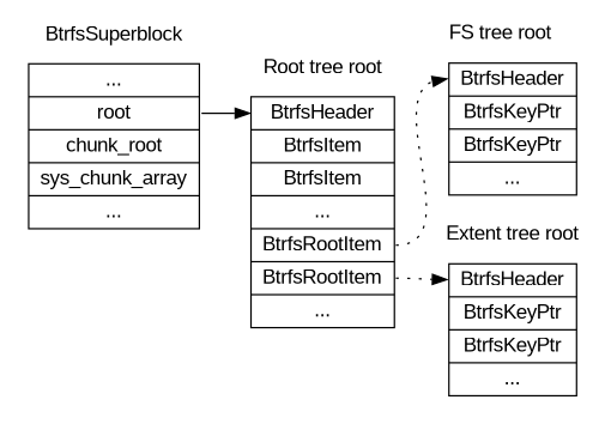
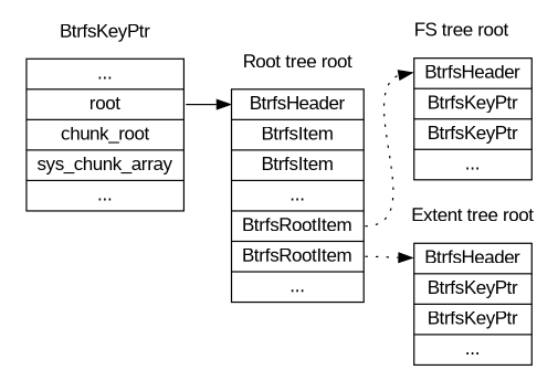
  digraph {
    rankdir=LR
    fontname="Liberation Sans"
    node [shape=record fontname="Liberation Sans"]
    edge [headport=f0 style=dotted fontname="Liberation Sans"]
    n1 [height=.1 label="<f0> BtrfsHeader | <f1> BtrfsItem | <f2> BtrfsItem | <f3> ... | <f4> BtrfsRootItem | <f5> BtrfsRootItem | <f6> ..."]
    n2 [height=.1 label="<f0> ... | <f1> root | <f2> chunk_root | <f3> sys_chunk_array  | <f4> ..."]
    n3 [height=.1 label="<f0> BtrfsHeader | <f1> BtrfsKeyPtr | <f2> BtrfsKeyPtr | <f3> ..."]
    n4 [height=.1 label="<f0> BtrfsHeader | <f1> BtrfsKeyPtr | <f2> BtrfsKeyPtr | <f3> ..."]
    subgraph cluster_1 {
      label="Root tree root"
      pencolor=transparent
      n1
    }
    subgraph cluster_2 {
-     label=BtrfsSuperblock
+     label=BtrfsKeyPtr
      pencolor=transparent
      n2
    }
    subgraph cluster_3 {
      label="FS tree root"
      labeljust=l
      pencolor=transparent
      n3
    }
    subgraph cluster_4 {
      label="Extent tree root"
      labeljust=l
      pencolor=transparent
      n4
    }
    n1 -> n3 [tailport=f4]
    n1 -> n4 [tailport=f5]
    n2 -> n1 [tailport=f1 style=""]
  }
